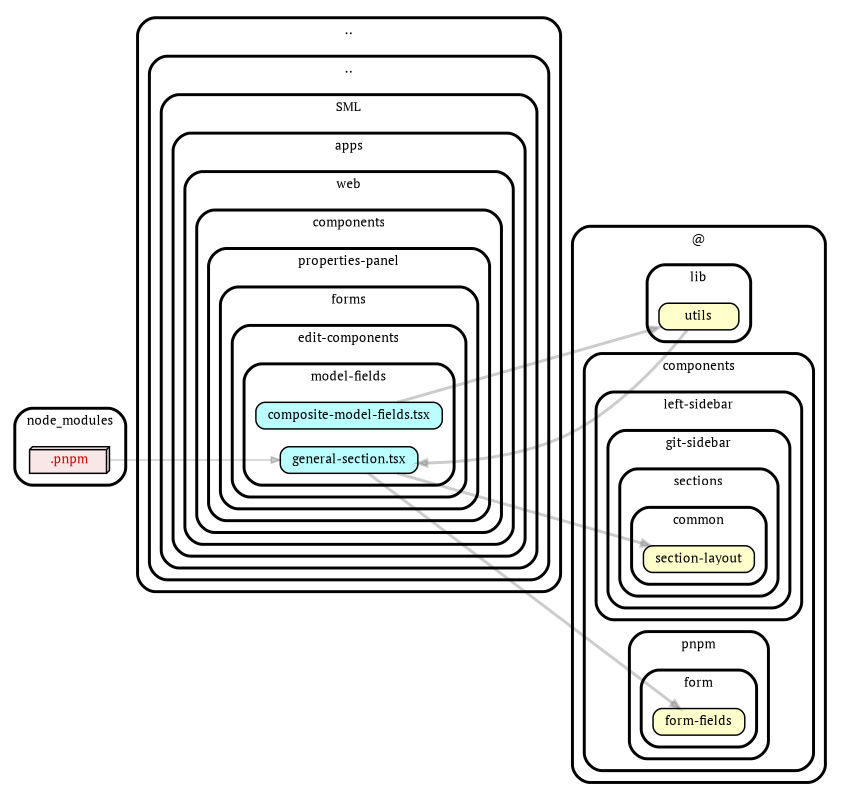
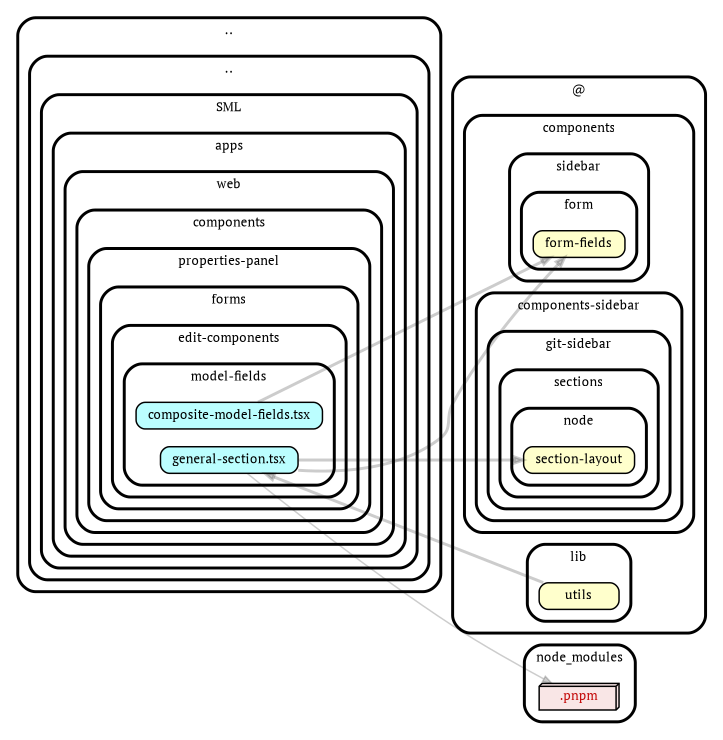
  strict digraph {
    compound=true
    fillcolor="#ffffff"
    fontname="PT Serif"
    fontsize=9
    nodesep=0.16
    rankdir=LR
    ranksep=0.18
    splines=true
    style="rounded,bold,filled"
    node [color=black fillcolor="#ffffcc" fontcolor=black fontname="PT Serif" fontsize=9 shape=box style="rounded, filled"]
    edge [arrowhead=normal arrowsize=0.6 color="#00000033" fontname="PT Serif" fontsize=9 penwidth=2.0]
    n1 [fillcolor="#bbfeff" height=0.2 label=<composite-model-fields.tsx>]
    n2 [fillcolor="#bbfeff" height=0.2 label=<general-section.tsx>]
    n3 [fillcolor="#c40b0a1a" fontcolor="#c40b0a" height=0.2 label=<.pnpm> shape=box3d]
    n4 [height=0.2 label=<section-layout>]
    n5 [height=0.2 label=<form-fields>]
    n6 [height=0.2 label=<utils>]
    subgraph cluster_1 {
      label=".."
      subgraph cluster_2 {
        label=".."
        subgraph cluster_3 {
          label=SML
          subgraph cluster_4 {
            label=apps
            subgraph cluster_5 {
              label=web
              subgraph cluster_6 {
                label=components
                subgraph cluster_7 {
                  label="properties-panel"
                  subgraph cluster_8 {
                    label=forms
                    subgraph cluster_9 {
                      label="edit-components"
                      subgraph cluster_10 {
                        label="model-fields"
                        n1
                        n2
                      }
                    }
                  }
                }
              }
            }
          }
        }
      }
    }
    subgraph cluster_11 {
      label=node_modules
      n3
    }
    subgraph cluster_12 {
      label="@"
      subgraph cluster_13 {
        label=components
        subgraph cluster_14 {
-         label="left-sidebar"
+         label="components-sidebar"
          subgraph cluster_15 {
            label="git-sidebar"
            subgraph cluster_16 {
              label=sections
              subgraph cluster_17 {
-               label=common
+               label="node"
                n4
              }
            }
          }
        }
        subgraph cluster_18 {
-         label=pnpm
+         label=sidebar
          subgraph cluster_19 {
            label=form
            n5
          }
        }
      }
      subgraph cluster_20 {
        label=lib
        n6
      }
    }
-   n1 -> n6
-   n3 -> n2 [penwidth=1.0]
+   n1 -> n5
+   n2 -> n3 [penwidth=1.0]
    n2 -> n4
    n2 -> n5
    n6 -> n2
  }
